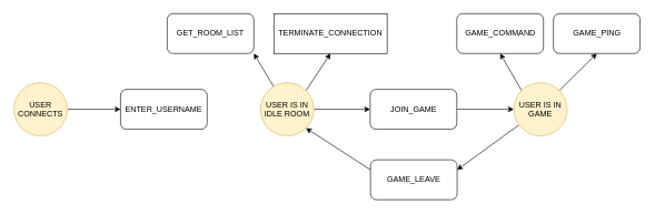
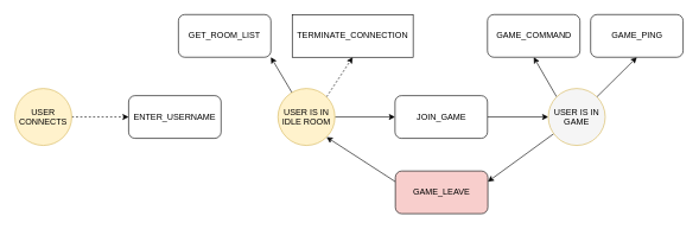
  <mxCell id="0" />
  <mxCell id="1" parent="0" />
- <mxCell id="2" value="" style="edgeStyle=orthogonalEdgeStyle;rounded=0;orthogonalLoop=1;jettySize=auto;html=1;" edge="1" parent="1" source="3" target="4"><mxGeometry relative="1" as="geometry"><mxPoint x="180" y="164" as="targetPoint" /></mxGeometry></mxCell>
+ <mxCell id="2" value="" style="edgeStyle=orthogonalEdgeStyle;rounded=0;orthogonalLoop=1;jettySize=auto;html=1;dashed=1;" edge="1" parent="1" source="3" target="4"><mxGeometry relative="1" as="geometry"><mxPoint x="180" y="164" as="targetPoint" /></mxGeometry></mxCell>
  <mxCell id="3" value="USER&lt;br&gt;CONNECTS" style="ellipse;whiteSpace=wrap;html=1;aspect=fixed;fillColor=#fff2cc;strokeColor=#d6b656;" vertex="1" parent="1"><mxGeometry x="20" y="124" width="80" height="80" as="geometry" /></mxCell>
  <mxCell id="4" value="ENTER_USERNAME" style="rounded=1;whiteSpace=wrap;html=1;" vertex="1" parent="1"><mxGeometry x="180" y="134" width="130" height="60" as="geometry" /></mxCell>
  <mxCell id="5" value="GET_ROOM_LIST" style="rounded=1;whiteSpace=wrap;html=1;" vertex="1" parent="1"><mxGeometry x="250" y="20" width="130" height="60" as="geometry" /></mxCell>
  <mxCell id="6" style="rounded=0;orthogonalLoop=1;jettySize=auto;html=1;entryX=1;entryY=1;entryDx=0;entryDy=0;" edge="1" parent="1" source="9" target="5"><mxGeometry relative="1" as="geometry"><mxPoint x="360" y="60" as="targetPoint" /></mxGeometry></mxCell>
- <mxCell id="7" style="rounded=0;orthogonalLoop=1;jettySize=auto;html=1;exitX=1;exitY=0;exitDx=0;exitDy=0;entryX=0.5;entryY=1;entryDx=0;entryDy=0;" edge="1" parent="1" source="9" target="10"><mxGeometry relative="1" as="geometry" /></mxCell>
+ <mxCell id="7" style="rounded=0;orthogonalLoop=1;jettySize=auto;html=1;exitX=1;exitY=0;exitDx=0;exitDy=0;entryX=0.5;entryY=1;entryDx=0;entryDy=0;dashed=1;" edge="1" parent="1" source="9" target="10"><mxGeometry relative="1" as="geometry" /></mxCell>
  <mxCell id="8" style="edgeStyle=orthogonalEdgeStyle;rounded=0;orthogonalLoop=1;jettySize=auto;html=1;entryX=0;entryY=0.5;entryDx=0;entryDy=0;" edge="1" parent="1" source="9" target="12"><mxGeometry relative="1" as="geometry" /></mxCell>
  <mxCell id="9" value="USER IS IN IDLE ROOM" style="ellipse;whiteSpace=wrap;html=1;aspect=fixed;fillColor=#fff2cc;strokeColor=#d6b656;" vertex="1" parent="1"><mxGeometry x="390" y="124" width="80" height="80" as="geometry" /></mxCell>
  <mxCell id="10" value="TERMINATE_CONNECTION" style="whiteSpace=wrap;html=1;rounded=0;" vertex="1" parent="1"><mxGeometry x="410" y="20" width="170" height="60" as="geometry" /></mxCell>
  <mxCell id="11" style="edgeStyle=orthogonalEdgeStyle;rounded=0;orthogonalLoop=1;jettySize=auto;html=1;entryX=0;entryY=0.5;entryDx=0;entryDy=0;" edge="1" parent="1" source="12" target="16"><mxGeometry relative="1" as="geometry" /></mxCell>
  <mxCell id="12" value="JOIN_GAME" style="rounded=1;whiteSpace=wrap;html=1;" vertex="1" parent="1"><mxGeometry x="554.5" y="134" width="130" height="60" as="geometry" /></mxCell>
  <mxCell id="13" style="rounded=0;orthogonalLoop=1;jettySize=auto;html=1;exitX=0;exitY=0;exitDx=0;exitDy=0;entryX=0.5;entryY=1;entryDx=0;entryDy=0;" edge="1" parent="1" source="16" target="17"><mxGeometry relative="1" as="geometry" /></mxCell>
  <mxCell id="14" style="rounded=0;orthogonalLoop=1;jettySize=auto;html=1;exitX=1;exitY=0;exitDx=0;exitDy=0;entryX=0.5;entryY=1;entryDx=0;entryDy=0;" edge="1" parent="1" source="16" target="18"><mxGeometry relative="1" as="geometry" /></mxCell>
  <mxCell id="15" style="rounded=0;orthogonalLoop=1;jettySize=auto;html=1;entryX=1;entryY=0.25;entryDx=0;entryDy=0;" edge="1" parent="1" source="16" target="20"><mxGeometry relative="1" as="geometry" /></mxCell>
- <mxCell id="16" value="USER IS IN GAME" style="ellipse;whiteSpace=wrap;html=1;aspect=fixed;fillColor=#fff2cc;strokeColor=#d6b656;" vertex="1" parent="1"><mxGeometry x="770" y="124" width="80" height="80" as="geometry" /></mxCell>
+ <mxCell id="16" value="USER IS IN GAME" style="ellipse;whiteSpace=wrap;html=1;aspect=fixed;fillColor=#f5f5f5;strokeColor=#d6b656;" vertex="1" parent="1"><mxGeometry x="770" y="124" width="80" height="80" as="geometry" /></mxCell>
  <mxCell id="17" value="GAME_COMMAND" style="rounded=1;whiteSpace=wrap;html=1;" vertex="1" parent="1"><mxGeometry x="684.5" y="20" width="130" height="60" as="geometry" /></mxCell>
  <mxCell id="18" value="GAME_PING" style="rounded=1;whiteSpace=wrap;html=1;" vertex="1" parent="1"><mxGeometry x="829.5" y="20" width="130" height="60" as="geometry" /></mxCell>
  <mxCell id="19" style="rounded=0;orthogonalLoop=1;jettySize=auto;html=1;entryX=1;entryY=1;entryDx=0;entryDy=0;exitX=0;exitY=0.25;exitDx=0;exitDy=0;" edge="1" parent="1" source="20" target="9"><mxGeometry relative="1" as="geometry" /></mxCell>
- <mxCell id="20" value="GAME_LEAVE" style="rounded=1;whiteSpace=wrap;html=1;" vertex="1" parent="1"><mxGeometry x="555" y="240" width="130" height="60" as="geometry" /></mxCell>
+ <mxCell id="20" value="GAME_LEAVE" style="rounded=1;whiteSpace=wrap;html=1;fillColor=#f8cecc;" vertex="1" parent="1"><mxGeometry x="555" y="240" width="130" height="60" as="geometry" /></mxCell>
